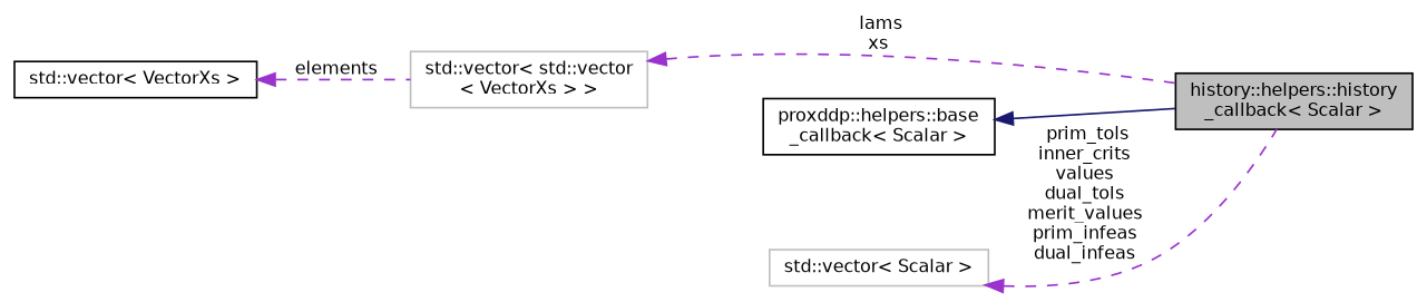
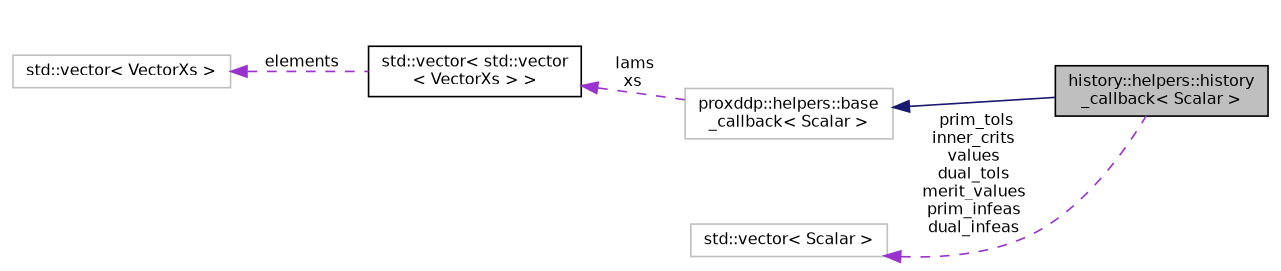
  digraph {
    rankdir=LR
    node [color=grey75 fontname=Helvetica fontsize=10 shape=record]
    edge [color=darkorchid3 dir=back fontname=Helvetica fontsize=10 labelfontname=Helvetica labelfontsize=10 style=dashed]
    n1 [color=black fillcolor=grey75 fontcolor=black height=0.2 label="history::helpers::history\l_callback\< Scalar \>" style=filled width=0.4]
-   n2 [color=black height=0.2 label="proxddp::helpers::base\l_callback\< Scalar \>" width=0.4]
-   n3 [height=0.2 label="std::vector\< std::vector\l\< VectorXs \> \>" width=0.4]
-   n4 [color=black height=0.2 label="std::vector\< VectorXs \>" width=0.4]
+   n2 [height=0.2 label="proxddp::helpers::base\l_callback\< Scalar \>" width=0.4]
+   n3 [color=black height=0.2 label="std::vector\< std::vector\l\< VectorXs \> \>" width=0.4]
+   n4 [height=0.2 label="std::vector\< VectorXs \>" width=0.4]
    n5 [height=0.2 label="std::vector\< Scalar \>" width=0.4]
    n2 -> n1 [color=midnightblue style=solid]
-   n3 -> n1 [label=" lams\nxs"]
+   n3 -> n2 [label=" lams\nxs"]
    n4 -> n3 [label=" elements"]
    n5 -> n1 [label=" prim_tols\ninner_crits\nvalues\ndual_tols\nmerit_values\nprim_infeas\ndual_infeas"]
  }
